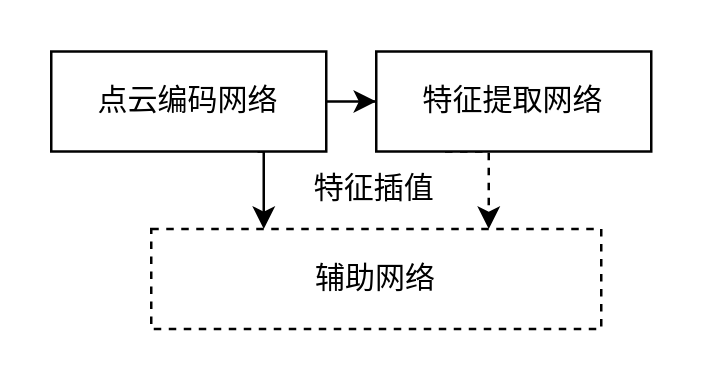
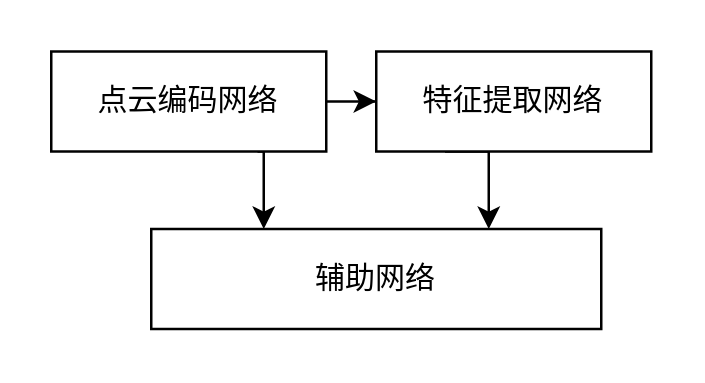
  <mxCell id="0" />
  <mxCell id="1" parent="0" />
  <mxCell id="2" style="edgeStyle=orthogonalEdgeStyle;rounded=0;orthogonalLoop=1;jettySize=auto;html=1;exitX=0.75;exitY=1;exitDx=0;exitDy=0;entryX=0.25;entryY=0;entryDx=0;entryDy=0;" edge="1" parent="1" source="4" target="7"><mxGeometry relative="1" as="geometry" /></mxCell>
  <mxCell id="3" style="edgeStyle=orthogonalEdgeStyle;rounded=0;orthogonalLoop=1;jettySize=auto;html=1;" edge="1" parent="1" source="4" target="6"><mxGeometry relative="1" as="geometry" /></mxCell>
  <mxCell id="4" value="点云编码网络" style="rounded=0;whiteSpace=wrap;html=1;" vertex="1" parent="1"><mxGeometry x="20" y="20" width="110" height="40" as="geometry" /></mxCell>
- <mxCell id="5" style="edgeStyle=orthogonalEdgeStyle;rounded=0;orthogonalLoop=1;jettySize=auto;html=1;exitX=0.25;exitY=1;exitDx=0;exitDy=0;entryX=0.75;entryY=0;entryDx=0;entryDy=0;dashed=1;" edge="1" parent="1" source="6" target="7"><mxGeometry relative="1" as="geometry" /></mxCell>
+ <mxCell id="5" style="edgeStyle=orthogonalEdgeStyle;rounded=0;orthogonalLoop=1;jettySize=auto;html=1;exitX=0.25;exitY=1;exitDx=0;exitDy=0;entryX=0.75;entryY=0;entryDx=0;entryDy=0;" edge="1" parent="1" source="6" target="7"><mxGeometry relative="1" as="geometry" /></mxCell>
  <mxCell id="6" value="特征提取网络" style="rounded=0;whiteSpace=wrap;html=1;" vertex="1" parent="1"><mxGeometry x="150" y="20" width="110" height="40" as="geometry" /></mxCell>
- <mxCell id="7" value="辅助网络" style="rounded=0;whiteSpace=wrap;html=1;dashed=1;" vertex="1" parent="1"><mxGeometry x="60" y="91" width="180" height="40" as="geometry" /></mxCell>
- <mxCell id="8" value="特征插值" style="text;html=1;align=center;verticalAlign=middle;resizable=0;points=[];autosize=1;" vertex="1" parent="1"><mxGeometry x="119" y="65" width="60" height="20" as="geometry" /></mxCell>
+ <mxCell id="7" value="辅助网络" style="rounded=0;whiteSpace=wrap;html=1;" vertex="1" parent="1"><mxGeometry x="60" y="91" width="180" height="40" as="geometry" /></mxCell>
